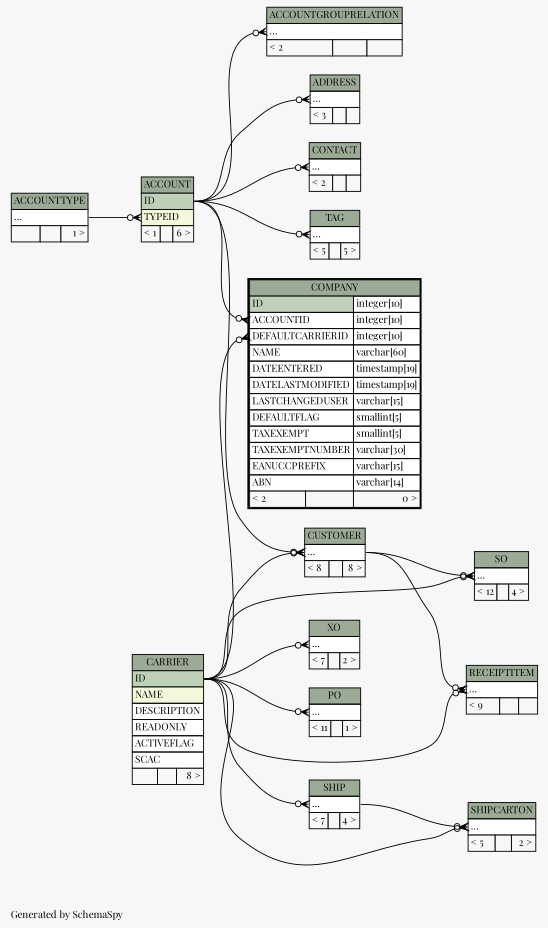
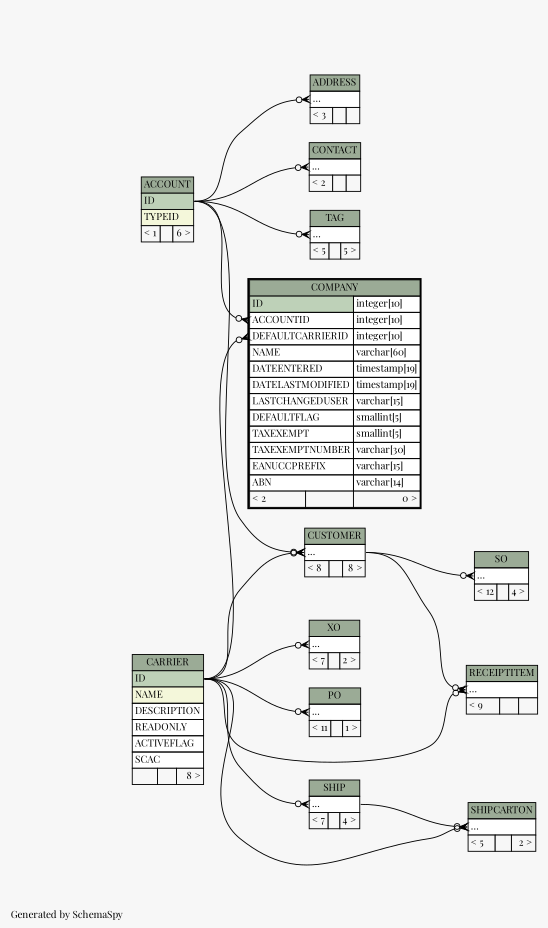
  digraph {
    bgcolor="#f7f7f7"
    fontname="Playfair Display"
    fontsize=11
    label="\nGenerated by SchemaSpy"
    labeljust=l
    nodesep=0.18
    rankdir=RL
    ranksep=0.46
    node [fontname="Playfair Display" fontsize=11 shape=plaintext]
    edge [arrowhead=none arrowsize=0.8 arrowtail=crowodot dir=back fontname="Playfair Display" headport="ID:e" tailport="elipses:w"]
    n1 [label=<     <TABLE BORDER="0" CELLBORDER="1" CELLSPACING="0" BGCOLOR="#ffffff">       <TR><TD COLSPAN="3" BGCOLOR="#9bab96" ALIGN="CENTER">ACCOUNT</TD></TR>       <TR><TD PORT="ID" COLSPAN="3" BGCOLOR="#bed1b8" ALIGN="LEFT">ID</TD></TR>       <TR><TD PORT="TYPEID" COLSPAN="3" BGCOLOR="#f4f7da" ALIGN="LEFT">TYPEID</TD></TR>       <TR><TD ALIGN="LEFT" BGCOLOR="#f7f7f7">&lt; 1</TD><TD ALIGN="RIGHT" BGCOLOR="#f7f7f7">  </TD><TD ALIGN="RIGHT" BGCOLOR="#f7f7f7">6 &gt;</TD></TR>     </TABLE>>]
-   n2 [label=<     <TABLE BORDER="0" CELLBORDER="1" CELLSPACING="0" BGCOLOR="#ffffff">       <TR><TD COLSPAN="3" BGCOLOR="#9bab96" ALIGN="CENTER">ACCOUNTTYPE</TD></TR>       <TR><TD PORT="elipses" COLSPAN="3" ALIGN="LEFT">...</TD></TR>       <TR><TD ALIGN="LEFT" BGCOLOR="#f7f7f7">  </TD><TD ALIGN="RIGHT" BGCOLOR="#f7f7f7">  </TD><TD ALIGN="RIGHT" BGCOLOR="#f7f7f7">1 &gt;</TD></TR>     </TABLE>>]
-   n3 [label=<     <TABLE BORDER="0" CELLBORDER="1" CELLSPACING="0" BGCOLOR="#ffffff">       <TR><TD COLSPAN="3" BGCOLOR="#9bab96" ALIGN="CENTER">ACCOUNTGROUPRELATION</TD></TR>       <TR><TD PORT="elipses" COLSPAN="3" ALIGN="LEFT">...</TD></TR>       <TR><TD ALIGN="LEFT" BGCOLOR="#f7f7f7">&lt; 2</TD><TD ALIGN="RIGHT" BGCOLOR="#f7f7f7">  </TD><TD ALIGN="RIGHT" BGCOLOR="#f7f7f7">  </TD></TR>     </TABLE>>]
    n4 [label=<     <TABLE BORDER="0" CELLBORDER="1" CELLSPACING="0" BGCOLOR="#ffffff">       <TR><TD COLSPAN="3" BGCOLOR="#9bab96" ALIGN="CENTER">ADDRESS</TD></TR>       <TR><TD PORT="elipses" COLSPAN="3" ALIGN="LEFT">...</TD></TR>       <TR><TD ALIGN="LEFT" BGCOLOR="#f7f7f7">&lt; 3</TD><TD ALIGN="RIGHT" BGCOLOR="#f7f7f7">  </TD><TD ALIGN="RIGHT" BGCOLOR="#f7f7f7">  </TD></TR>     </TABLE>>]
    n5 [label=<     <TABLE BORDER="2" CELLBORDER="1" CELLSPACING="0" BGCOLOR="#ffffff">       <TR><TD COLSPAN="3" BGCOLOR="#9bab96" ALIGN="CENTER">COMPANY</TD></TR>       <TR><TD PORT="ID" COLSPAN="2" BGCOLOR="#bed1b8" ALIGN="LEFT">ID</TD><TD PORT="ID.type" ALIGN="LEFT">integer[10]</TD></TR>       <TR><TD PORT="ACCOUNTID" COLSPAN="2" ALIGN="LEFT">ACCOUNTID</TD><TD PORT="ACCOUNTID.type" ALIGN="LEFT">integer[10]</TD></TR>       <TR><TD PORT="DEFAULTCARRIERID" COLSPAN="2" ALIGN="LEFT">DEFAULTCARRIERID</TD><TD PORT="DEFAULTCARRIERID.type" ALIGN="LEFT">integer[10]</TD></TR>       <TR><TD PORT="NAME" COLSPAN="2" ALIGN="LEFT">NAME</TD><TD PORT="NAME.type" ALIGN="LEFT">varchar[60]</TD></TR>       <TR><TD PORT="DATEENTERED" COLSPAN="2" ALIGN="LEFT">DATEENTERED</TD><TD PORT="DATEENTERED.type" ALIGN="LEFT">timestamp[19]</TD></TR>       <TR><TD PORT="DATELASTMODIFIED" COLSPAN="2" ALIGN="LEFT">DATELASTMODIFIED</TD><TD PORT="DATELASTMODIFIED.type" ALIGN="LEFT">timestamp[19]</TD></TR>       <TR><TD PORT="LASTCHANGEDUSER" COLSPAN="2" ALIGN="LEFT">LASTCHANGEDUSER</TD><TD PORT="LASTCHANGEDUSER.type" ALIGN="LEFT">varchar[15]</TD></TR>       <TR><TD PORT="DEFAULTFLAG" COLSPAN="2" ALIGN="LEFT">DEFAULTFLAG</TD><TD PORT="DEFAULTFLAG.type" ALIGN="LEFT">smallint[5]</TD></TR>       <TR><TD PORT="TAXEXEMPT" COLSPAN="2" ALIGN="LEFT">TAXEXEMPT</TD><TD PORT="TAXEXEMPT.type" ALIGN="LEFT">smallint[5]</TD></TR>       <TR><TD PORT="TAXEXEMPTNUMBER" COLSPAN="2" ALIGN="LEFT">TAXEXEMPTNUMBER</TD><TD PORT="TAXEXEMPTNUMBER.type" ALIGN="LEFT">varchar[30]</TD></TR>       <TR><TD PORT="EANUCCPREFIX" COLSPAN="2" ALIGN="LEFT">EANUCCPREFIX</TD><TD PORT="EANUCCPREFIX.type" ALIGN="LEFT">varchar[15]</TD></TR>       <TR><TD PORT="ABN" COLSPAN="2" ALIGN="LEFT">ABN</TD><TD PORT="ABN.type" ALIGN="LEFT">varchar[14]</TD></TR>       <TR><TD ALIGN="LEFT" BGCOLOR="#f7f7f7">&lt; 2</TD><TD ALIGN="RIGHT" BGCOLOR="#f7f7f7">  </TD><TD ALIGN="RIGHT" BGCOLOR="#f7f7f7">0 &gt;</TD></TR>     </TABLE>>]
    n6 [label=<     <TABLE BORDER="0" CELLBORDER="1" CELLSPACING="0" BGCOLOR="#ffffff">       <TR><TD COLSPAN="3" BGCOLOR="#9bab96" ALIGN="CENTER">CARRIER</TD></TR>       <TR><TD PORT="ID" COLSPAN="3" BGCOLOR="#bed1b8" ALIGN="LEFT">ID</TD></TR>       <TR><TD PORT="NAME" COLSPAN="3" BGCOLOR="#f4f7da" ALIGN="LEFT">NAME</TD></TR>       <TR><TD PORT="DESCRIPTION" COLSPAN="3" ALIGN="LEFT">DESCRIPTION</TD></TR>       <TR><TD PORT="READONLY" COLSPAN="3" ALIGN="LEFT">READONLY</TD></TR>       <TR><TD PORT="ACTIVEFLAG" COLSPAN="3" ALIGN="LEFT">ACTIVEFLAG</TD></TR>       <TR><TD PORT="SCAC" COLSPAN="3" ALIGN="LEFT">SCAC</TD></TR>       <TR><TD ALIGN="LEFT" BGCOLOR="#f7f7f7">  </TD><TD ALIGN="RIGHT" BGCOLOR="#f7f7f7">  </TD><TD ALIGN="RIGHT" BGCOLOR="#f7f7f7">8 &gt;</TD></TR>     </TABLE>>]
    n7 [label=<     <TABLE BORDER="0" CELLBORDER="1" CELLSPACING="0" BGCOLOR="#ffffff">       <TR><TD COLSPAN="3" BGCOLOR="#9bab96" ALIGN="CENTER">CONTACT</TD></TR>       <TR><TD PORT="elipses" COLSPAN="3" ALIGN="LEFT">...</TD></TR>       <TR><TD ALIGN="LEFT" BGCOLOR="#f7f7f7">&lt; 2</TD><TD ALIGN="RIGHT" BGCOLOR="#f7f7f7">  </TD><TD ALIGN="RIGHT" BGCOLOR="#f7f7f7">  </TD></TR>     </TABLE>>]
    n8 [label=<     <TABLE BORDER="0" CELLBORDER="1" CELLSPACING="0" BGCOLOR="#ffffff">       <TR><TD COLSPAN="3" BGCOLOR="#9bab96" ALIGN="CENTER">CUSTOMER</TD></TR>       <TR><TD PORT="elipses" COLSPAN="3" ALIGN="LEFT">...</TD></TR>       <TR><TD ALIGN="LEFT" BGCOLOR="#f7f7f7">&lt; 8</TD><TD ALIGN="RIGHT" BGCOLOR="#f7f7f7">  </TD><TD ALIGN="RIGHT" BGCOLOR="#f7f7f7">8 &gt;</TD></TR>     </TABLE>>]
    n9 [label=<     <TABLE BORDER="0" CELLBORDER="1" CELLSPACING="0" BGCOLOR="#ffffff">       <TR><TD COLSPAN="3" BGCOLOR="#9bab96" ALIGN="CENTER">PO</TD></TR>       <TR><TD PORT="elipses" COLSPAN="3" ALIGN="LEFT">...</TD></TR>       <TR><TD ALIGN="LEFT" BGCOLOR="#f7f7f7">&lt; 11</TD><TD ALIGN="RIGHT" BGCOLOR="#f7f7f7">  </TD><TD ALIGN="RIGHT" BGCOLOR="#f7f7f7">1 &gt;</TD></TR>     </TABLE>>]
    n10 [label=<     <TABLE BORDER="0" CELLBORDER="1" CELLSPACING="0" BGCOLOR="#ffffff">       <TR><TD COLSPAN="3" BGCOLOR="#9bab96" ALIGN="CENTER">RECEIPTITEM</TD></TR>       <TR><TD PORT="elipses" COLSPAN="3" ALIGN="LEFT">...</TD></TR>       <TR><TD ALIGN="LEFT" BGCOLOR="#f7f7f7">&lt; 9</TD><TD ALIGN="RIGHT" BGCOLOR="#f7f7f7">  </TD><TD ALIGN="RIGHT" BGCOLOR="#f7f7f7">  </TD></TR>     </TABLE>>]
    n11 [label=<     <TABLE BORDER="0" CELLBORDER="1" CELLSPACING="0" BGCOLOR="#ffffff">       <TR><TD COLSPAN="3" BGCOLOR="#9bab96" ALIGN="CENTER">SHIP</TD></TR>       <TR><TD PORT="elipses" COLSPAN="3" ALIGN="LEFT">...</TD></TR>       <TR><TD ALIGN="LEFT" BGCOLOR="#f7f7f7">&lt; 7</TD><TD ALIGN="RIGHT" BGCOLOR="#f7f7f7">  </TD><TD ALIGN="RIGHT" BGCOLOR="#f7f7f7">4 &gt;</TD></TR>     </TABLE>>]
    n12 [label=<     <TABLE BORDER="0" CELLBORDER="1" CELLSPACING="0" BGCOLOR="#ffffff">       <TR><TD COLSPAN="3" BGCOLOR="#9bab96" ALIGN="CENTER">SHIPCARTON</TD></TR>       <TR><TD PORT="elipses" COLSPAN="3" ALIGN="LEFT">...</TD></TR>       <TR><TD ALIGN="LEFT" BGCOLOR="#f7f7f7">&lt; 5</TD><TD ALIGN="RIGHT" BGCOLOR="#f7f7f7">  </TD><TD ALIGN="RIGHT" BGCOLOR="#f7f7f7">2 &gt;</TD></TR>     </TABLE>>]
    n13 [label=<     <TABLE BORDER="0" CELLBORDER="1" CELLSPACING="0" BGCOLOR="#ffffff">       <TR><TD COLSPAN="3" BGCOLOR="#9bab96" ALIGN="CENTER">SO</TD></TR>       <TR><TD PORT="elipses" COLSPAN="3" ALIGN="LEFT">...</TD></TR>       <TR><TD ALIGN="LEFT" BGCOLOR="#f7f7f7">&lt; 12</TD><TD ALIGN="RIGHT" BGCOLOR="#f7f7f7">  </TD><TD ALIGN="RIGHT" BGCOLOR="#f7f7f7">4 &gt;</TD></TR>     </TABLE>>]
    n14 [label=<     <TABLE BORDER="0" CELLBORDER="1" CELLSPACING="0" BGCOLOR="#ffffff">       <TR><TD COLSPAN="3" BGCOLOR="#9bab96" ALIGN="CENTER">TAG</TD></TR>       <TR><TD PORT="elipses" COLSPAN="3" ALIGN="LEFT">...</TD></TR>       <TR><TD ALIGN="LEFT" BGCOLOR="#f7f7f7">&lt; 5</TD><TD ALIGN="RIGHT" BGCOLOR="#f7f7f7">  </TD><TD ALIGN="RIGHT" BGCOLOR="#f7f7f7">5 &gt;</TD></TR>     </TABLE>>]
    n15 [label=<     <TABLE BORDER="0" CELLBORDER="1" CELLSPACING="0" BGCOLOR="#ffffff">       <TR><TD COLSPAN="3" BGCOLOR="#9bab96" ALIGN="CENTER">XO</TD></TR>       <TR><TD PORT="elipses" COLSPAN="3" ALIGN="LEFT">...</TD></TR>       <TR><TD ALIGN="LEFT" BGCOLOR="#f7f7f7">&lt; 7</TD><TD ALIGN="RIGHT" BGCOLOR="#f7f7f7">  </TD><TD ALIGN="RIGHT" BGCOLOR="#f7f7f7">2 &gt;</TD></TR>     </TABLE>>]
-   n1 -> n2 [headport="elipses:e" tailport="TYPEID:w"]
-   n3 -> n1
    n4 -> n1
    n5 -> n1 [tailport="ACCOUNTID:w"]
    n5 -> n6 [tailport="DEFAULTCARRIERID:w"]
    n7 -> n1
    n8 -> n1
    n8 -> n6
    n9 -> n6
    n10 -> n6
    n10 -> n8 [headport="elipses:e"]
    n11 -> n6
    n12 -> n6
    n12 -> n11 [headport="elipses:e"]
-   n13 -> n6
    n13 -> n8 [headport="elipses:e"]
    n14 -> n1
    n15 -> n6
  }
